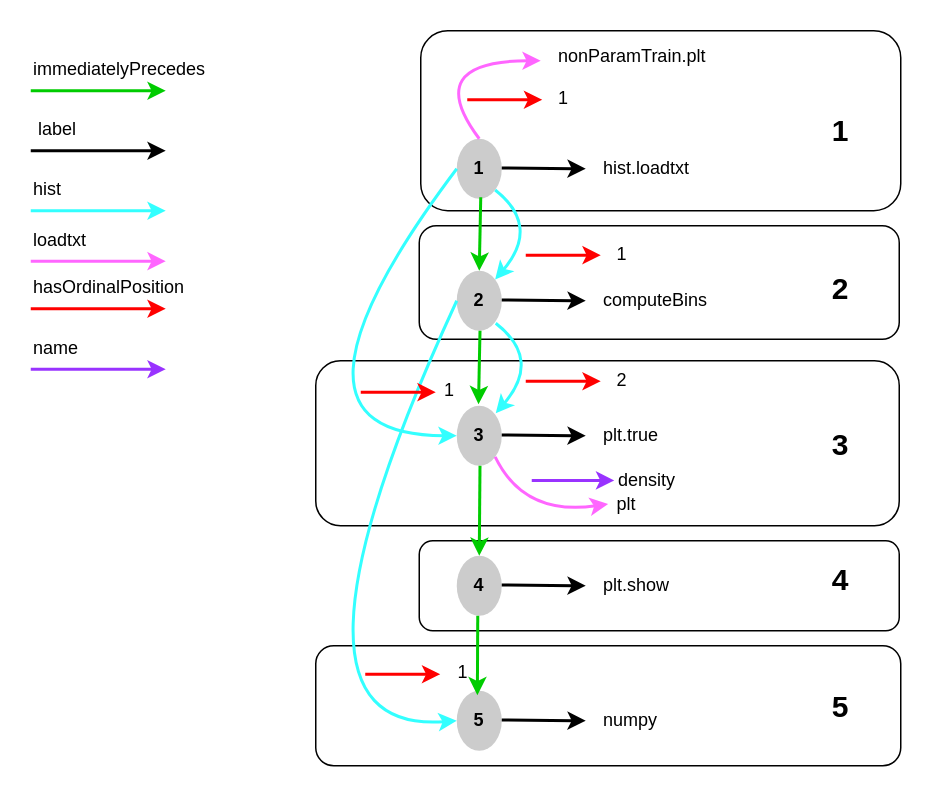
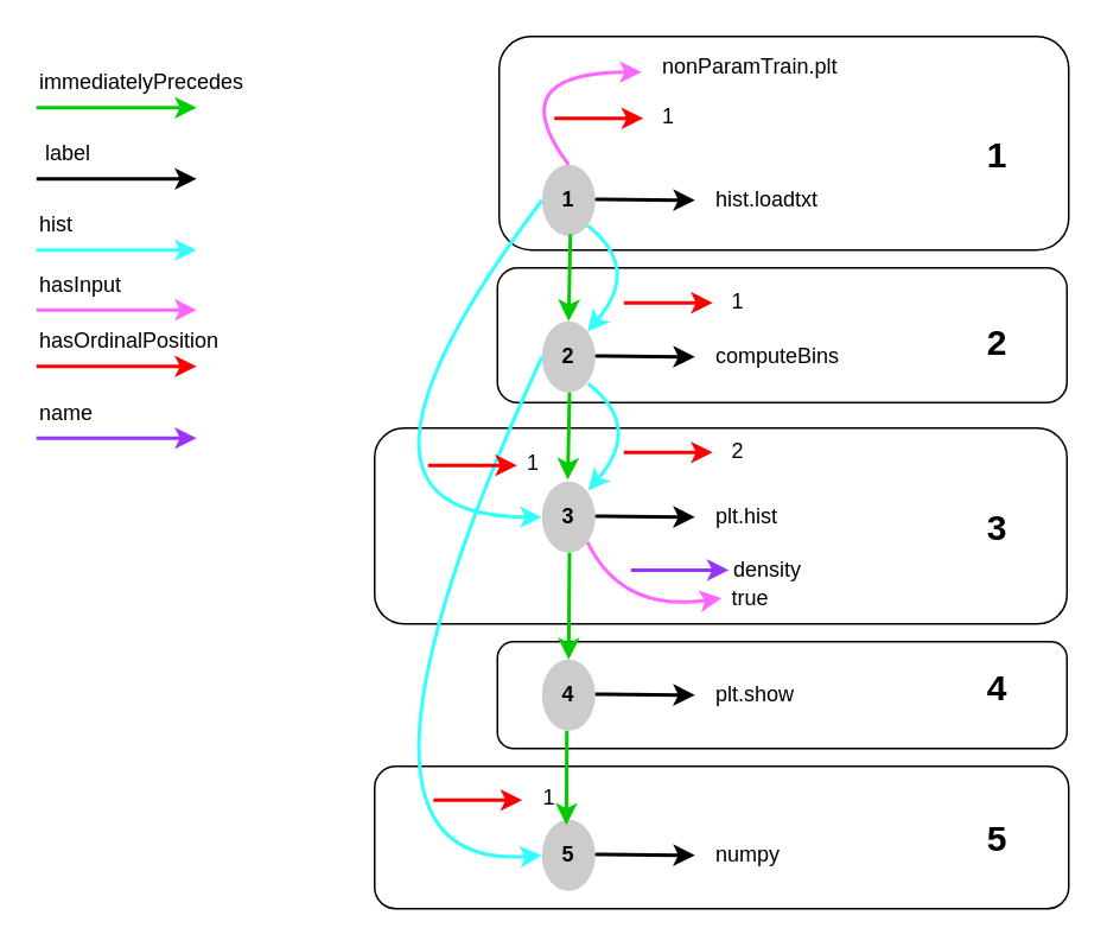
  <mxCell id="0" />
  <mxCell id="1" parent="0" />
  <mxCell id="2" value="" style="rounded=1;whiteSpace=wrap;html=1;" parent="1" vertex="1"><mxGeometry x="210" y="430" width="390" height="80" as="geometry" /></mxCell>
  <mxCell id="3" value="" style="rounded=1;whiteSpace=wrap;html=1;" parent="1" vertex="1"><mxGeometry x="279" y="360" width="320" height="60" as="geometry" /></mxCell>
  <mxCell id="4" value="" style="rounded=1;whiteSpace=wrap;html=1;" parent="1" vertex="1"><mxGeometry x="210" y="240" width="389" height="110" as="geometry" /></mxCell>
  <mxCell id="5" value="" style="rounded=1;whiteSpace=wrap;html=1;" parent="1" vertex="1"><mxGeometry x="279" y="150" width="320" height="75.67" as="geometry" /></mxCell>
  <mxCell id="6" value="" style="rounded=1;whiteSpace=wrap;html=1;" parent="1" vertex="1"><mxGeometry x="280" y="20" width="320" height="120" as="geometry" /></mxCell>
  <mxCell id="7" value="" style="endArrow=classic;html=1;rounded=0;strokeColor=#00CC00;strokeWidth=2;" parent="1" edge="1"><mxGeometry width="50" height="50" relative="1" as="geometry"><mxPoint x="20" y="60" as="sourcePoint" /><mxPoint x="110" y="60" as="targetPoint" /></mxGeometry></mxCell>
  <mxCell id="8" value="immediatelyPrecedes" style="text;html=1;strokeColor=none;fillColor=none;align=left;verticalAlign=middle;whiteSpace=wrap;rounded=0;" parent="1" vertex="1"><mxGeometry x="20" y="40" width="100" height="12" as="geometry" /></mxCell>
  <mxCell id="9" value="" style="endArrow=classic;html=1;rounded=0;strokeColor=#000000;strokeWidth=2;" parent="1" edge="1"><mxGeometry width="50" height="50" relative="1" as="geometry"><mxPoint x="20" y="100" as="sourcePoint" /><mxPoint x="110" y="100" as="targetPoint" /></mxGeometry></mxCell>
  <mxCell id="10" value="&amp;nbsp;label" style="text;html=1;strokeColor=none;fillColor=none;align=left;verticalAlign=middle;whiteSpace=wrap;rounded=0;" parent="1" vertex="1"><mxGeometry x="20" y="80" width="100" height="12" as="geometry" /></mxCell>
  <mxCell id="11" value="" style="endArrow=classic;html=1;rounded=0;strokeColor=#33FFFF;strokeWidth=2;" parent="1" edge="1"><mxGeometry width="50" height="50" relative="1" as="geometry"><mxPoint x="20" y="140" as="sourcePoint" /><mxPoint x="110" y="140" as="targetPoint" /></mxGeometry></mxCell>
  <mxCell id="12" value="hist" style="text;html=1;strokeColor=none;fillColor=none;align=left;verticalAlign=middle;whiteSpace=wrap;rounded=0;" parent="1" vertex="1"><mxGeometry x="20" y="120" width="100" height="12" as="geometry" /></mxCell>
  <mxCell id="13" value="1" style="ellipse;whiteSpace=wrap;html=1;strokeColor=none;fillColor=#CCCCCC;fontStyle=1" parent="1" vertex="1"><mxGeometry x="304" y="92" width="30" height="40" as="geometry" /></mxCell>
  <mxCell id="14" value="" style="endArrow=classic;html=1;rounded=0;strokeColor=#000000;strokeWidth=2;" parent="1" edge="1"><mxGeometry width="50" height="50" relative="1" as="geometry"><mxPoint x="334" y="111.5" as="sourcePoint" /><mxPoint x="390" y="112" as="targetPoint" /></mxGeometry></mxCell>
  <mxCell id="15" value="hist.loadtxt" style="text;html=1;strokeColor=none;fillColor=none;align=left;verticalAlign=middle;whiteSpace=wrap;rounded=0;" parent="1" vertex="1"><mxGeometry x="400" y="97" width="60" height="30" as="geometry" /></mxCell>
  <mxCell id="16" value="2" style="ellipse;whiteSpace=wrap;html=1;strokeColor=none;fillColor=#CCCCCC;fontStyle=1" parent="1" vertex="1"><mxGeometry x="304" y="180" width="30" height="40" as="geometry" /></mxCell>
  <mxCell id="17" value="" style="endArrow=classic;html=1;rounded=0;strokeColor=#000000;strokeWidth=2;" parent="1" edge="1"><mxGeometry width="50" height="50" relative="1" as="geometry"><mxPoint x="334" y="199.5" as="sourcePoint" /><mxPoint x="390" y="200" as="targetPoint" /></mxGeometry></mxCell>
  <mxCell id="18" value="computeBins" style="text;html=1;strokeColor=none;fillColor=none;align=left;verticalAlign=middle;whiteSpace=wrap;rounded=0;" parent="1" vertex="1"><mxGeometry x="400" y="185" width="60" height="30" as="geometry" /></mxCell>
  <mxCell id="19" value="3" style="ellipse;whiteSpace=wrap;html=1;strokeColor=none;fillColor=#CCCCCC;fontStyle=1" parent="1" vertex="1"><mxGeometry x="304" y="270" width="30" height="40" as="geometry" /></mxCell>
  <mxCell id="20" value="" style="endArrow=classic;html=1;rounded=0;strokeColor=#000000;strokeWidth=2;" parent="1" edge="1"><mxGeometry width="50" height="50" relative="1" as="geometry"><mxPoint x="334" y="289.5" as="sourcePoint" /><mxPoint x="390" y="290" as="targetPoint" /></mxGeometry></mxCell>
- <mxCell id="21" value="plt.true" style="text;html=1;strokeColor=none;fillColor=none;align=left;verticalAlign=middle;whiteSpace=wrap;rounded=0;" parent="1" vertex="1"><mxGeometry x="400" y="275" width="60" height="30" as="geometry" /></mxCell>
+ <mxCell id="21" value="plt.hist" style="text;html=1;strokeColor=none;fillColor=none;align=left;verticalAlign=middle;whiteSpace=wrap;rounded=0;" parent="1" vertex="1"><mxGeometry x="400" y="275" width="60" height="30" as="geometry" /></mxCell>
  <mxCell id="22" value="" style="endArrow=classic;html=1;rounded=0;strokeColor=#00CC00;strokeWidth=2;entryX=0.5;entryY=0;entryDx=0;entryDy=0;" parent="1" target="16" edge="1"><mxGeometry width="50" height="50" relative="1" as="geometry"><mxPoint x="320" y="131" as="sourcePoint" /><mxPoint x="410" y="131" as="targetPoint" /></mxGeometry></mxCell>
  <mxCell id="23" value="" style="endArrow=classic;html=1;strokeColor=#33FFFF;strokeWidth=2;exitX=1;exitY=1;exitDx=0;exitDy=0;entryX=1;entryY=0;entryDx=0;entryDy=0;curved=1;" parent="1" source="13" target="16" edge="1"><mxGeometry width="50" height="50" relative="1" as="geometry"><mxPoint x="350" y="132" as="sourcePoint" /><mxPoint x="440" y="132" as="targetPoint" /><Array as="points"><mxPoint x="360" y="150" /></Array></mxGeometry></mxCell>
  <mxCell id="24" value="" style="endArrow=classic;html=1;rounded=0;strokeColor=#FF66FF;strokeWidth=2;" parent="1" edge="1"><mxGeometry width="50" height="50" relative="1" as="geometry"><mxPoint x="20" y="173.64" as="sourcePoint" /><mxPoint x="110" y="173.64" as="targetPoint" /></mxGeometry></mxCell>
- <mxCell id="25" value="loadtxt" style="text;html=1;strokeColor=none;fillColor=none;align=left;verticalAlign=middle;whiteSpace=wrap;rounded=0;" parent="1" vertex="1"><mxGeometry x="20" y="153.64" width="100" height="12" as="geometry" /></mxCell>
+ <mxCell id="25" value="hasInput" style="text;html=1;strokeColor=none;fillColor=none;align=left;verticalAlign=middle;whiteSpace=wrap;rounded=0;" parent="1" vertex="1"><mxGeometry x="20" y="153.64" width="100" height="12" as="geometry" /></mxCell>
  <mxCell id="26" value="" style="endArrow=classic;html=1;rounded=0;strokeColor=#FF0000;strokeWidth=2;" parent="1" edge="1"><mxGeometry width="50" height="50" relative="1" as="geometry"><mxPoint x="20" y="205.33" as="sourcePoint" /><mxPoint x="110" y="205.33" as="targetPoint" /></mxGeometry></mxCell>
  <mxCell id="27" value="hasOrdinalPosition" style="text;html=1;strokeColor=none;fillColor=none;align=left;verticalAlign=middle;whiteSpace=wrap;rounded=0;" parent="1" vertex="1"><mxGeometry x="20" y="185.33" width="100" height="12" as="geometry" /></mxCell>
  <mxCell id="28" value="" style="endArrow=classic;html=1;rounded=0;strokeColor=#9933FF;strokeWidth=2;" parent="1" edge="1"><mxGeometry width="50" height="50" relative="1" as="geometry"><mxPoint x="20" y="245.67" as="sourcePoint" /><mxPoint x="110" y="245.67" as="targetPoint" /></mxGeometry></mxCell>
  <mxCell id="29" value="name" style="text;html=1;strokeColor=none;fillColor=none;align=left;verticalAlign=middle;whiteSpace=wrap;rounded=0;" parent="1" vertex="1"><mxGeometry x="20" y="225.67" width="100" height="12" as="geometry" /></mxCell>
  <mxCell id="30" value="" style="endArrow=classic;html=1;rounded=0;strokeColor=#FF0000;strokeWidth=2;" parent="1" edge="1"><mxGeometry width="50" height="50" relative="1" as="geometry"><mxPoint x="350" y="169.64" as="sourcePoint" /><mxPoint x="400" y="169.64" as="targetPoint" /></mxGeometry></mxCell>
  <mxCell id="31" value="1" style="text;html=1;strokeColor=none;fillColor=none;align=left;verticalAlign=middle;whiteSpace=wrap;rounded=0;" parent="1" vertex="1"><mxGeometry x="409" y="153.64" width="60" height="30" as="geometry" /></mxCell>
  <mxCell id="32" value="" style="endArrow=classic;html=1;strokeColor=#FF66FF;strokeWidth=2;exitX=0.5;exitY=0;exitDx=0;exitDy=0;curved=1;" parent="1" source="13" edge="1"><mxGeometry width="50" height="50" relative="1" as="geometry"><mxPoint x="319" y="70" as="sourcePoint" /><mxPoint x="360" y="40" as="targetPoint" /><Array as="points"><mxPoint x="280" y="40" /></Array></mxGeometry></mxCell>
  <mxCell id="33" value="nonParamTrain.plt" style="text;html=1;strokeColor=none;fillColor=none;align=left;verticalAlign=middle;whiteSpace=wrap;rounded=0;" parent="1" vertex="1"><mxGeometry x="370" y="22" width="60" height="30" as="geometry" /></mxCell>
  <mxCell id="34" value="" style="endArrow=classic;html=1;rounded=0;strokeColor=#FF0000;strokeWidth=2;" parent="1" edge="1"><mxGeometry width="50" height="50" relative="1" as="geometry"><mxPoint x="311" y="66" as="sourcePoint" /><mxPoint x="361" y="66" as="targetPoint" /></mxGeometry></mxCell>
  <mxCell id="35" value="1" style="text;html=1;strokeColor=none;fillColor=none;align=left;verticalAlign=middle;whiteSpace=wrap;rounded=0;" parent="1" vertex="1"><mxGeometry x="370" y="50" width="60" height="30" as="geometry" /></mxCell>
  <mxCell id="36" value="" style="endArrow=classic;html=1;rounded=0;strokeColor=#00CC00;strokeWidth=2;entryX=0.5;entryY=0;entryDx=0;entryDy=0;" parent="1" edge="1"><mxGeometry width="50" height="50" relative="1" as="geometry"><mxPoint x="319.5" y="220" as="sourcePoint" /><mxPoint x="318.5" y="269" as="targetPoint" /></mxGeometry></mxCell>
  <mxCell id="37" value="4" style="ellipse;whiteSpace=wrap;html=1;strokeColor=none;fillColor=#CCCCCC;fontStyle=1" parent="1" vertex="1"><mxGeometry x="304" y="370" width="30" height="40" as="geometry" /></mxCell>
  <mxCell id="38" value="" style="endArrow=classic;html=1;rounded=0;strokeColor=#000000;strokeWidth=2;" parent="1" edge="1"><mxGeometry width="50" height="50" relative="1" as="geometry"><mxPoint x="334" y="389.5" as="sourcePoint" /><mxPoint x="390" y="390" as="targetPoint" /></mxGeometry></mxCell>
  <mxCell id="39" value="plt.show" style="text;html=1;strokeColor=none;fillColor=none;align=left;verticalAlign=middle;whiteSpace=wrap;rounded=0;" parent="1" vertex="1"><mxGeometry x="400" y="375" width="60" height="30" as="geometry" /></mxCell>
  <mxCell id="40" value="" style="endArrow=classic;html=1;rounded=0;strokeColor=#00CC00;strokeWidth=2;entryX=0.5;entryY=0;entryDx=0;entryDy=0;" parent="1" target="37" edge="1"><mxGeometry width="50" height="50" relative="1" as="geometry"><mxPoint x="319.5" y="310" as="sourcePoint" /><mxPoint x="318.5" y="359" as="targetPoint" /></mxGeometry></mxCell>
  <mxCell id="41" value="5" style="ellipse;whiteSpace=wrap;html=1;strokeColor=none;fillColor=#CCCCCC;fontStyle=1" parent="1" vertex="1"><mxGeometry x="304" y="460" width="30" height="40" as="geometry" /></mxCell>
  <mxCell id="42" value="" style="endArrow=classic;html=1;rounded=0;strokeColor=#000000;strokeWidth=2;" parent="1" edge="1"><mxGeometry width="50" height="50" relative="1" as="geometry"><mxPoint x="334" y="479.5" as="sourcePoint" /><mxPoint x="390" y="480" as="targetPoint" /></mxGeometry></mxCell>
  <mxCell id="43" value="numpy" style="text;html=1;strokeColor=none;fillColor=none;align=left;verticalAlign=middle;whiteSpace=wrap;rounded=0;" parent="1" vertex="1"><mxGeometry x="400" y="465" width="60" height="30" as="geometry" /></mxCell>
  <mxCell id="44" value="" style="endArrow=classic;html=1;rounded=0;strokeColor=#00CC00;strokeWidth=2;entryX=0.25;entryY=1;entryDx=0;entryDy=0;" parent="1" target="47" edge="1"><mxGeometry width="50" height="50" relative="1" as="geometry"><mxPoint x="318" y="410" as="sourcePoint" /><mxPoint x="319" y="430" as="targetPoint" /></mxGeometry></mxCell>
  <mxCell id="45" value="" style="endArrow=classic;html=1;strokeColor=#33FFFF;strokeWidth=2;exitX=0;exitY=0.5;exitDx=0;exitDy=0;entryX=0;entryY=0.5;entryDx=0;entryDy=0;curved=1;" parent="1" source="16" target="41" edge="1"><mxGeometry width="50" height="50" relative="1" as="geometry"><mxPoint x="250" y="215" as="sourcePoint" /><mxPoint x="340" y="215" as="targetPoint" /><Array as="points"><mxPoint x="170" y="490" /></Array></mxGeometry></mxCell>
  <mxCell id="46" value="" style="endArrow=classic;html=1;rounded=0;strokeColor=#FF0000;strokeWidth=2;" parent="1" edge="1"><mxGeometry width="50" height="50" relative="1" as="geometry"><mxPoint x="243" y="449" as="sourcePoint" /><mxPoint x="293" y="449" as="targetPoint" /></mxGeometry></mxCell>
  <mxCell id="47" value="1" style="text;html=1;strokeColor=none;fillColor=none;align=left;verticalAlign=middle;whiteSpace=wrap;rounded=0;" parent="1" vertex="1"><mxGeometry x="303" y="433" width="59" height="30" as="geometry" /></mxCell>
  <mxCell id="48" value="" style="endArrow=classic;html=1;strokeColor=#33FFFF;strokeWidth=2;exitX=0;exitY=0.5;exitDx=0;exitDy=0;entryX=0;entryY=0.5;entryDx=0;entryDy=0;curved=1;" parent="1" source="13" target="19" edge="1"><mxGeometry width="50" height="50" relative="1" as="geometry"><mxPoint x="374" y="210" as="sourcePoint" /><mxPoint x="374" y="480" as="targetPoint" /><Array as="points"><mxPoint x="170" y="290" /></Array></mxGeometry></mxCell>
  <mxCell id="49" value="" style="endArrow=classic;html=1;rounded=0;strokeColor=#FF0000;strokeWidth=2;" parent="1" edge="1"><mxGeometry width="50" height="50" relative="1" as="geometry"><mxPoint x="240" y="260.98" as="sourcePoint" /><mxPoint x="290" y="260.98" as="targetPoint" /></mxGeometry></mxCell>
  <mxCell id="50" value="1" style="text;html=1;strokeColor=none;fillColor=none;align=left;verticalAlign=middle;whiteSpace=wrap;rounded=0;" parent="1" vertex="1"><mxGeometry x="294" y="245" width="59" height="30" as="geometry" /></mxCell>
  <mxCell id="51" value="" style="endArrow=classic;html=1;strokeColor=#33FFFF;strokeWidth=2;exitX=1;exitY=1;exitDx=0;exitDy=0;entryX=1;entryY=0;entryDx=0;entryDy=0;curved=1;" parent="1" edge="1"><mxGeometry width="50" height="50" relative="1" as="geometry"><mxPoint x="330" y="215" as="sourcePoint" /><mxPoint x="330" y="275" as="targetPoint" /><Array as="points"><mxPoint x="361" y="239" /></Array></mxGeometry></mxCell>
  <mxCell id="52" value="" style="endArrow=classic;html=1;rounded=0;strokeColor=#FF0000;strokeWidth=2;" parent="1" edge="1"><mxGeometry width="50" height="50" relative="1" as="geometry"><mxPoint x="350" y="253.67" as="sourcePoint" /><mxPoint x="400" y="253.67" as="targetPoint" /></mxGeometry></mxCell>
  <mxCell id="53" value="2" style="text;html=1;strokeColor=none;fillColor=none;align=left;verticalAlign=middle;whiteSpace=wrap;rounded=0;" parent="1" vertex="1"><mxGeometry x="409" y="237.67" width="60" height="30" as="geometry" /></mxCell>
  <mxCell id="54" value="" style="endArrow=classic;html=1;strokeColor=#FF66FF;strokeWidth=2;exitX=1;exitY=1;exitDx=0;exitDy=0;curved=1;entryX=-0.068;entryY=0.473;entryDx=0;entryDy=0;entryPerimeter=0;" parent="1" source="19" target="56" edge="1"><mxGeometry width="50" height="50" relative="1" as="geometry"><mxPoint x="332.14" y="291.36" as="sourcePoint" /><mxPoint x="408.86" y="343.64" as="targetPoint" /><Array as="points"><mxPoint x="348.86" y="343.64" /></Array></mxGeometry></mxCell>
  <mxCell id="55" value="" style="endArrow=classic;html=1;rounded=0;strokeColor=#9933FF;strokeWidth=2;" parent="1" edge="1"><mxGeometry width="50" height="50" relative="1" as="geometry"><mxPoint x="354" y="319.76" as="sourcePoint" /><mxPoint x="409" y="319.76" as="targetPoint" /></mxGeometry></mxCell>
- <mxCell id="56" value="plt" style="text;html=1;strokeColor=none;fillColor=none;align=left;verticalAlign=middle;whiteSpace=wrap;rounded=0;" parent="1" vertex="1"><mxGeometry x="409" y="321.31" width="60" height="30" as="geometry" /></mxCell>
+ <mxCell id="56" value="true" style="text;html=1;strokeColor=none;fillColor=none;align=left;verticalAlign=middle;whiteSpace=wrap;rounded=0;" parent="1" vertex="1"><mxGeometry x="409" y="321.31" width="60" height="30" as="geometry" /></mxCell>
  <mxCell id="57" value="density" style="text;html=1;strokeColor=none;fillColor=none;align=left;verticalAlign=middle;whiteSpace=wrap;rounded=0;" parent="1" vertex="1"><mxGeometry x="410" y="305" width="60" height="30" as="geometry" /></mxCell>
  <mxCell id="58" value="&lt;font style=&quot;font-size: 20px;&quot;&gt;&lt;b&gt;1&lt;/b&gt;&lt;/font&gt;" style="text;html=1;strokeColor=none;fillColor=none;align=center;verticalAlign=middle;whiteSpace=wrap;rounded=0;" parent="1" vertex="1"><mxGeometry x="530" y="71" width="60" height="30" as="geometry" /></mxCell>
  <mxCell id="59" value="&lt;font style=&quot;font-size: 20px;&quot;&gt;&lt;b&gt;2&lt;/b&gt;&lt;/font&gt;" style="text;html=1;strokeColor=none;fillColor=none;align=center;verticalAlign=middle;whiteSpace=wrap;rounded=0;" parent="1" vertex="1"><mxGeometry x="530" y="176.33" width="60" height="30" as="geometry" /></mxCell>
  <mxCell id="60" value="&lt;font style=&quot;font-size: 20px;&quot;&gt;&lt;b&gt;3&lt;/b&gt;&lt;/font&gt;" style="text;html=1;strokeColor=none;fillColor=none;align=center;verticalAlign=middle;whiteSpace=wrap;rounded=0;" parent="1" vertex="1"><mxGeometry x="530" y="280" width="60" height="30" as="geometry" /></mxCell>
  <mxCell id="61" value="&lt;font style=&quot;font-size: 20px;&quot;&gt;&lt;b&gt;4&lt;/b&gt;&lt;/font&gt;" style="text;html=1;strokeColor=none;fillColor=none;align=center;verticalAlign=middle;whiteSpace=wrap;rounded=0;" parent="1" vertex="1"><mxGeometry x="530" y="370" width="60" height="30" as="geometry" /></mxCell>
  <mxCell id="62" value="&lt;font style=&quot;font-size: 20px;&quot;&gt;&lt;b&gt;5&lt;/b&gt;&lt;/font&gt;" style="text;html=1;strokeColor=none;fillColor=none;align=center;verticalAlign=middle;whiteSpace=wrap;rounded=0;" parent="1" vertex="1"><mxGeometry x="530" y="455" width="60" height="30" as="geometry" /></mxCell>
